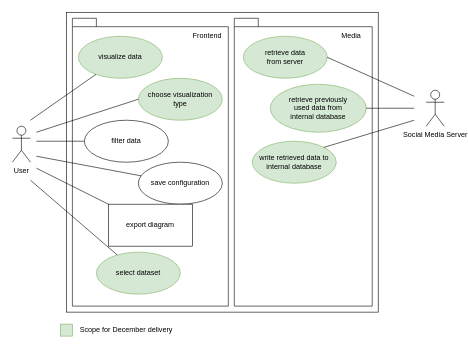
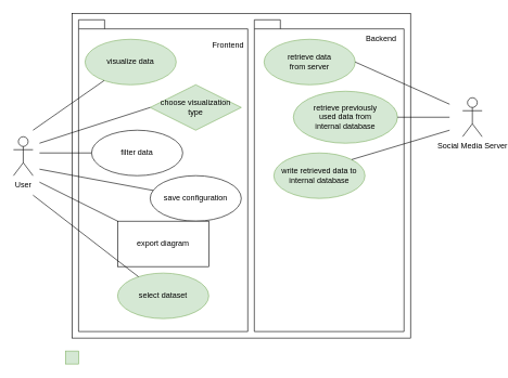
  <mxCell id="0" />
  <mxCell id="1" parent="0" />
  <mxCell id="2" value="" style="rounded=0;whiteSpace=wrap;html=1;" vertex="1" parent="1"><mxGeometry x="110" y="20" width="520" height="500" as="geometry" /></mxCell>
  <mxCell id="3" value="&lt;div&gt;User&lt;/div&gt;" style="shape=umlActor;verticalLabelPosition=bottom;verticalAlign=top;html=1;outlineConnect=0;" vertex="1" parent="1"><mxGeometry x="20" y="210" width="30" height="60" as="geometry" /></mxCell>
  <mxCell id="4" value="&lt;div&gt;Social Media Server&lt;/div&gt;" style="shape=umlActor;verticalLabelPosition=bottom;verticalAlign=top;html=1;outlineConnect=0;" vertex="1" parent="1"><mxGeometry x="710" y="150" width="30" height="60" as="geometry" /></mxCell>
  <mxCell id="5" value="" style="shape=folder;fontStyle=1;spacingTop=10;tabWidth=40;tabHeight=14;tabPosition=left;html=1;align=left;" vertex="1" parent="1"><mxGeometry x="120" y="30" width="260" height="480" as="geometry" /></mxCell>
  <mxCell id="6" value="visualize data" style="ellipse;whiteSpace=wrap;html=1;fillColor=#d5e8d4;strokeColor=#82b366;" vertex="1" parent="1"><mxGeometry x="130" y="60" width="140" height="70" as="geometry" /></mxCell>
- <mxCell id="7" value="&lt;div&gt;choose visualization&lt;/div&gt;&lt;div&gt;type&lt;br&gt;&lt;/div&gt;" style="ellipse;whiteSpace=wrap;html=1;fillColor=#d5e8d4;strokeColor=#82b366;" vertex="1" parent="1"><mxGeometry x="230" y="130" width="140" height="70" as="geometry" /></mxCell>
+ <mxCell id="7" value="&lt;div&gt;choose visualization&lt;/div&gt;&lt;div&gt;type&lt;br&gt;&lt;/div&gt;" style="rhombus;whiteSpace=wrap;html=1;fillColor=#d5e8d4;strokeColor=#82b366;" vertex="1" parent="1"><mxGeometry x="230" y="130" width="140" height="70" as="geometry" /></mxCell>
  <mxCell id="8" value="filter data" style="ellipse;whiteSpace=wrap;html=1;" vertex="1" parent="1"><mxGeometry x="140" y="200" width="140" height="70" as="geometry" /></mxCell>
  <mxCell id="9" value="save configuration" style="ellipse;whiteSpace=wrap;html=1;" vertex="1" parent="1"><mxGeometry x="230" y="270" width="140" height="70" as="geometry" /></mxCell>
  <mxCell id="10" value="export diagram" style="whiteSpace=wrap;html=1;rounded=0;" vertex="1" parent="1"><mxGeometry x="180" y="340" width="140" height="70" as="geometry" /></mxCell>
- <mxCell id="11" value="select dataset" style="ellipse;whiteSpace=wrap;html=1;fillColor=#d5e8d4;strokeColor=#82b366;" vertex="1" parent="1"><mxGeometry x="160" y="420" width="140" height="70" as="geometry" /></mxCell>
+ <mxCell id="11" value="select dataset" style="ellipse;whiteSpace=wrap;html=1;fillColor=#d5e8d4;strokeColor=#82b366;" vertex="1" parent="1"><mxGeometry x="180" y="420" width="140" height="70" as="geometry" /></mxCell>
  <mxCell id="12" value="" style="shape=folder;fontStyle=1;spacingTop=10;tabWidth=40;tabHeight=14;tabPosition=left;html=1;" vertex="1" parent="1"><mxGeometry x="390" y="30" width="230" height="480" as="geometry" /></mxCell>
  <mxCell id="13" value="&lt;div&gt;retrieve data&lt;/div&gt;&lt;div&gt;from server&lt;br&gt;&lt;/div&gt;" style="ellipse;whiteSpace=wrap;html=1;fillColor=#d5e8d4;strokeColor=#82b366;" vertex="1" parent="1"><mxGeometry x="405" y="60" width="140" height="70" as="geometry" /></mxCell>
  <mxCell id="14" value="write retrieved data to internal database" style="ellipse;whiteSpace=wrap;html=1;fillColor=#d5e8d4;strokeColor=#82b366;" vertex="1" parent="1"><mxGeometry x="420" y="235" width="140" height="70" as="geometry" /></mxCell>
  <mxCell id="15" value="&lt;div&gt;retrieve previously &lt;br&gt;&lt;/div&gt;&lt;div&gt;used data from&lt;/div&gt;&lt;div&gt;internal database&lt;br&gt;&lt;/div&gt;" style="ellipse;whiteSpace=wrap;html=1;fillColor=#d5e8d4;strokeColor=#82b366;" vertex="1" parent="1"><mxGeometry x="450" y="140" width="160" height="80" as="geometry" /></mxCell>
  <mxCell id="16" value="" style="endArrow=none;html=1;" edge="1" parent="1" target="6"><mxGeometry width="50" height="50" relative="1" as="geometry"><mxPoint x="50" y="200" as="sourcePoint" /><mxPoint x="60" y="140" as="targetPoint" /></mxGeometry></mxCell>
  <mxCell id="17" value="" style="endArrow=none;html=1;entryX=0;entryY=0.5;entryDx=0;entryDy=0;" edge="1" parent="1" target="7"><mxGeometry width="50" height="50" relative="1" as="geometry"><mxPoint x="60" y="220" as="sourcePoint" /><mxPoint x="90" y="240" as="targetPoint" /></mxGeometry></mxCell>
  <mxCell id="18" value="" style="endArrow=none;html=1;entryX=0;entryY=0.5;entryDx=0;entryDy=0;" edge="1" parent="1" target="8"><mxGeometry width="50" height="50" relative="1" as="geometry"><mxPoint x="60" y="235" as="sourcePoint" /><mxPoint x="430" y="280" as="targetPoint" /></mxGeometry></mxCell>
  <mxCell id="19" value="" style="endArrow=none;html=1;" edge="1" parent="1" target="9"><mxGeometry width="50" height="50" relative="1" as="geometry"><mxPoint x="60" y="260" as="sourcePoint" /><mxPoint x="430" y="280" as="targetPoint" /></mxGeometry></mxCell>
  <mxCell id="20" value="" style="endArrow=none;html=1;" edge="1" parent="1" target="10"><mxGeometry width="50" height="50" relative="1" as="geometry"><mxPoint x="60" y="280" as="sourcePoint" /><mxPoint x="430" y="280" as="targetPoint" /></mxGeometry></mxCell>
  <mxCell id="21" value="" style="endArrow=none;html=1;" edge="1" parent="1" target="11"><mxGeometry width="50" height="50" relative="1" as="geometry"><mxPoint x="50" y="300" as="sourcePoint" /><mxPoint x="430" y="280" as="targetPoint" /></mxGeometry></mxCell>
  <mxCell id="22" value="" style="endArrow=none;html=1;entryX=1;entryY=0.5;entryDx=0;entryDy=0;" edge="1" parent="1" target="13"><mxGeometry width="50" height="50" relative="1" as="geometry"><mxPoint x="690" y="160" as="sourcePoint" /><mxPoint x="430" y="280" as="targetPoint" /></mxGeometry></mxCell>
  <mxCell id="23" value="" style="endArrow=none;html=1;entryX=1;entryY=0.5;entryDx=0;entryDy=0;" edge="1" parent="1" target="15"><mxGeometry width="50" height="50" relative="1" as="geometry"><mxPoint x="690" y="180" as="sourcePoint" /><mxPoint x="430" y="280" as="targetPoint" /></mxGeometry></mxCell>
  <mxCell id="24" value="" style="endArrow=none;html=1;entryX=1;entryY=0;entryDx=0;entryDy=0;" edge="1" parent="1" target="14"><mxGeometry width="50" height="50" relative="1" as="geometry"><mxPoint x="690" y="200" as="sourcePoint" /><mxPoint x="430" y="280" as="targetPoint" /></mxGeometry></mxCell>
  <mxCell id="25" value="" style="rounded=0;whiteSpace=wrap;html=1;fillColor=#d5e8d4;strokeColor=#82b366;" vertex="1" parent="1"><mxGeometry x="100" y="540" width="20" height="20" as="geometry" /></mxCell>
- <mxCell id="26" value="Scope for December delivery" style="text;html=1;strokeColor=none;fillColor=none;align=center;verticalAlign=middle;whiteSpace=wrap;rounded=0;" vertex="1" parent="1"><mxGeometry x="130" y="540" width="160" height="20" as="geometry" /></mxCell>
- <mxCell id="27" value="Frontend" style="text;html=1;strokeColor=none;fillColor=none;align=center;verticalAlign=middle;whiteSpace=wrap;rounded=0;" vertex="1" parent="1"><mxGeometry x="320" y="50" width="50" height="20" as="geometry" /></mxCell>
- <mxCell id="28" value="Media" style="text;html=1;strokeColor=none;fillColor=none;align=center;verticalAlign=middle;whiteSpace=wrap;rounded=0;" vertex="1" parent="1"><mxGeometry x="560" y="50" width="50" height="20" as="geometry" /></mxCell>
+ <mxCell id="27" value="Frontend" style="text;html=1;strokeColor=none;fillColor=none;align=center;verticalAlign=middle;whiteSpace=wrap;rounded=0;" vertex="1" parent="1"><mxGeometry x="325" y="60" width="50" height="20" as="geometry" /></mxCell>
+ <mxCell id="28" value="Backend" style="text;html=1;strokeColor=none;fillColor=none;align=center;verticalAlign=middle;whiteSpace=wrap;rounded=0;" vertex="1" parent="1"><mxGeometry x="560" y="50" width="50" height="20" as="geometry" /></mxCell>
